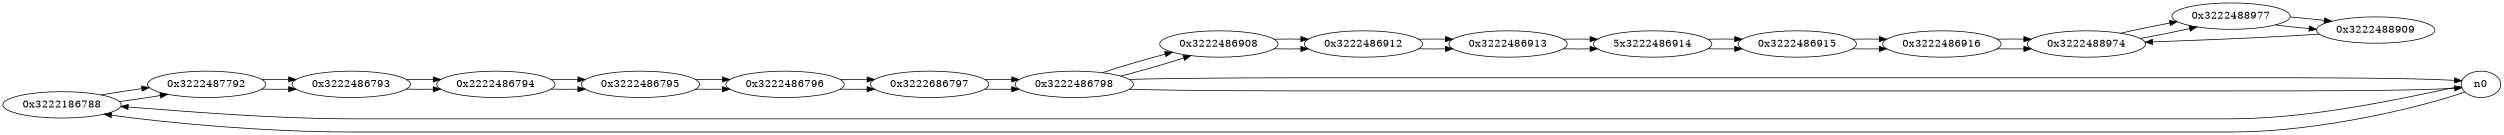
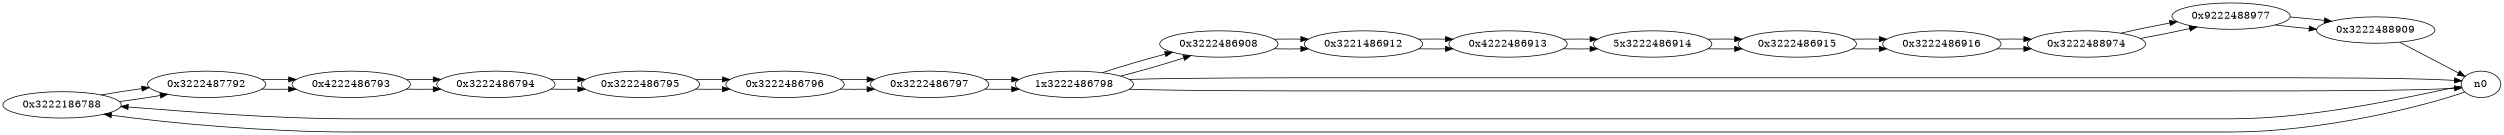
  digraph {
    rankdir=LR
    n1 [label="0x3222186788"]
    n2 [label="0x3222487792"]
-   n3 [label="0x3222486793"]
-   n4 [label="0x2222486794"]
+   n3 [label="0x4222486793"]
+   n4 [label="0x3222486794"]
    n5 [label="0x3222486795"]
    n6 [label="0x3222486796"]
-   n7 [label="0x3222686797"]
-   n8 [label="0x3222486798"]
+   n7 [label="0x3222486797"]
+   n8 [label="1x3222486798"]
    n9 [label="0x3222486908"]
    n0
-   n10 [label="0x3222486912"]
-   n11 [label="0x3222486913"]
+   n10 [label="0x3221486912"]
+   n11 [label="0x4222486913"]
    n12 [label="5x3222486914"]
    n13 [label="0x3222486915"]
    n14 [label="0x3222486916"]
    n15 [label="0x3222488974"]
-   n16 [label="0x3222488977"]
+   n16 [label="0x9222488977"]
    n17 [label="0x3222488909"]
    n1 -> n2
    n1 -> n2
    n2 -> n3
    n2 -> n3
    n3 -> n4
    n3 -> n4
    n4 -> n5
    n4 -> n5
    n5 -> n6
    n5 -> n6
    n6 -> n7
    n6 -> n7
    n7 -> n8
    n7 -> n8
    n8 -> n9
    n8 -> n9
    n8 -> n0
    n8 -> n0
    n9 -> n10
    n9 -> n10
    n0 -> n1
    n0 -> n1
    n10 -> n11
    n10 -> n11
    n11 -> n12
    n11 -> n12
    n12 -> n13
    n12 -> n13
    n13 -> n14
    n13 -> n14
    n14 -> n15
    n14 -> n15
    n15 -> n16
    n15 -> n16
    n16 -> n17
    n16 -> n17
-   n17 -> n15
+   n17 -> n0
  }
